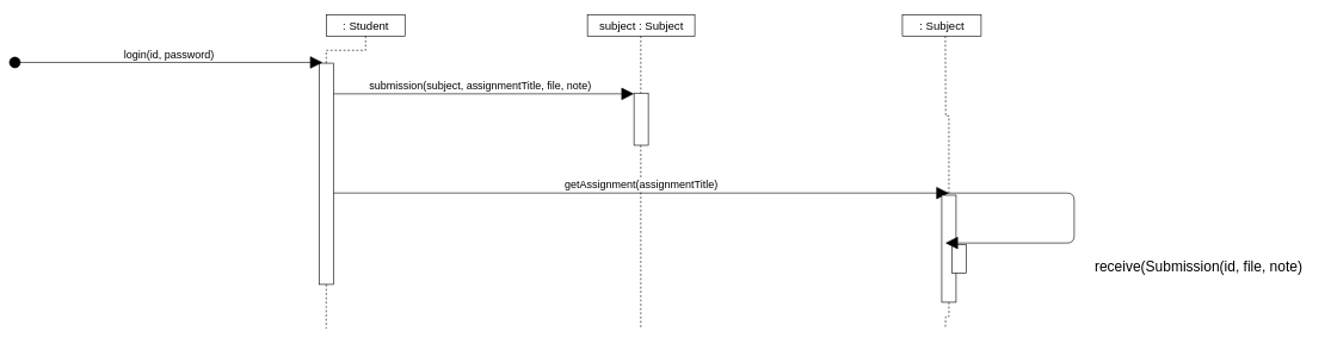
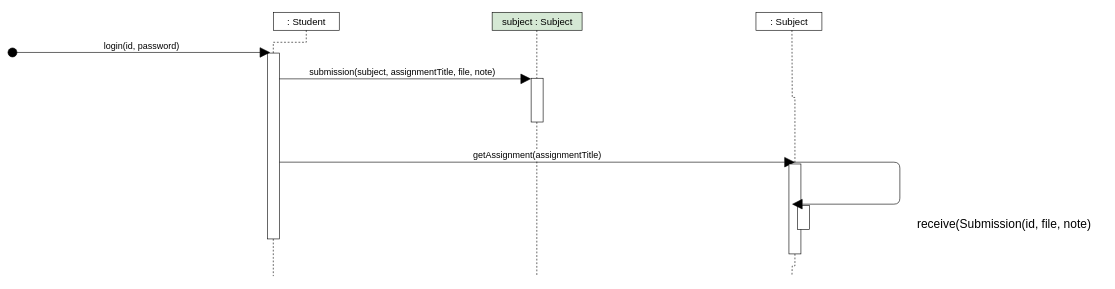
  <mxCell id="0" />
  <mxCell id="1" parent="0" />
  <mxCell id="2" style="edgeStyle=orthogonalEdgeStyle;rounded=0;orthogonalLoop=1;jettySize=auto;html=1;startArrow=none;startFill=0;startSize=15;endSize=15;endArrow=none;endFill=0;dashed=1;" parent="1" source="11" edge="1"><mxGeometry relative="1" as="geometry"><mxPoint x="455" y="460" as="targetPoint" /></mxGeometry></mxCell>
  <mxCell id="3" value="&lt;font style=&quot;font-size: 16px&quot;&gt;: Student&lt;/font&gt;" style="html=1;" parent="1" vertex="1"><mxGeometry x="455" y="20" width="110" height="30" as="geometry" /></mxCell>
  <mxCell id="4" value="&lt;font style=&quot;font-size: 15px&quot;&gt;submission(subject, assignmentTitle, file, note)&lt;/font&gt;" style="html=1;verticalAlign=bottom;endArrow=block;startArrow=none;startFill=0;endSize=15;startSize=15;" parent="1" edge="1"><mxGeometry width="80" relative="1" as="geometry"><mxPoint x="455" y="131" as="sourcePoint" /><mxPoint x="885" y="131" as="targetPoint" /><mxPoint as="offset" /></mxGeometry></mxCell>
- <mxCell id="5" value="&lt;font style=&quot;font-size: 16px&quot;&gt;subject : Subject&lt;/font&gt;" style="html=1;" parent="1" vertex="1"><mxGeometry x="820" y="20" width="150" height="30" as="geometry" /></mxCell>
+ <mxCell id="5" value="&lt;font style=&quot;font-size: 16px&quot;&gt;subject : Subject&lt;/font&gt;" style="html=1;fillColor=#d5e8d4;" parent="1" vertex="1"><mxGeometry x="820" y="20" width="150" height="30" as="geometry" /></mxCell>
  <mxCell id="6" style="edgeStyle=orthogonalEdgeStyle;rounded=0;orthogonalLoop=1;jettySize=auto;html=1;startArrow=none;startFill=0;startSize=15;endSize=15;endArrow=none;endFill=0;dashed=1;" parent="1" source="14" edge="1"><mxGeometry relative="1" as="geometry"><mxPoint x="894.5" y="460" as="targetPoint" /><mxPoint x="894.5" y="50" as="sourcePoint" /></mxGeometry></mxCell>
  <mxCell id="7" value="&lt;span style=&quot;font-size: 16px&quot;&gt;: Subject&lt;/span&gt;" style="html=1;" parent="1" vertex="1"><mxGeometry x="1260" y="20" width="110" height="30" as="geometry" /></mxCell>
  <mxCell id="8" value="&lt;font style=&quot;font-size: 15px&quot;&gt;getAssignment(assignmentTitle)&lt;/font&gt;" style="html=1;verticalAlign=bottom;endArrow=block;startArrow=none;startFill=0;endSize=15;startSize=15;exitX=1;exitY=0.587;exitDx=0;exitDy=0;exitPerimeter=0;" parent="1" source="11" edge="1"><mxGeometry width="80" relative="1" as="geometry"><mxPoint x="895" y="270" as="sourcePoint" /><mxPoint x="1325" y="270" as="targetPoint" /><mxPoint as="offset" /></mxGeometry></mxCell>
  <mxCell id="9" style="edgeStyle=orthogonalEdgeStyle;rounded=0;orthogonalLoop=1;jettySize=auto;html=1;startArrow=none;startFill=0;startSize=15;endSize=15;endArrow=none;endFill=0;dashed=1;" parent="1" source="16" edge="1"><mxGeometry relative="1" as="geometry"><mxPoint x="1320" y="460" as="targetPoint" /><mxPoint x="1320" y="50" as="sourcePoint" /></mxGeometry></mxCell>
  <mxCell id="10" value="&lt;font style=&quot;font-size: 20px&quot;&gt;receive(Submission(id, file, note)&lt;/font&gt;" style="text;html=1;resizable=0;points=[];autosize=1;align=left;verticalAlign=top;spacingTop=-4;" parent="1" vertex="1"><mxGeometry x="1527" y="358" width="310" height="20" as="geometry" /></mxCell>
  <mxCell id="11" value="" style="rounded=0;whiteSpace=wrap;html=1;" parent="1" vertex="1"><mxGeometry x="445" y="88" width="20" height="310" as="geometry" /></mxCell>
  <mxCell id="12" style="edgeStyle=orthogonalEdgeStyle;rounded=0;orthogonalLoop=1;jettySize=auto;html=1;startArrow=none;startFill=0;startSize=15;endSize=15;endArrow=none;endFill=0;dashed=1;" parent="1" source="3" target="11" edge="1"><mxGeometry relative="1" as="geometry"><mxPoint x="455" y="460" as="targetPoint" /><mxPoint x="455" y="50" as="sourcePoint" /></mxGeometry></mxCell>
  <mxCell id="13" value="&lt;font style=&quot;font-size: 15px&quot;&gt;login(id, password)&lt;/font&gt;" style="html=1;verticalAlign=bottom;endArrow=block;startArrow=oval;startFill=1;endSize=15;startSize=15;" parent="1" edge="1"><mxGeometry width="80" relative="1" as="geometry"><mxPoint x="20" y="87" as="sourcePoint" /><mxPoint x="450" y="87" as="targetPoint" /><mxPoint as="offset" /></mxGeometry></mxCell>
  <mxCell id="14" value="" style="rounded=0;whiteSpace=wrap;html=1;" parent="1" vertex="1"><mxGeometry x="885" y="130" width="20" height="73" as="geometry" /></mxCell>
  <mxCell id="15" style="edgeStyle=orthogonalEdgeStyle;rounded=0;orthogonalLoop=1;jettySize=auto;html=1;startArrow=none;startFill=0;startSize=15;endSize=15;endArrow=none;endFill=0;dashed=1;" parent="1" target="14" edge="1"><mxGeometry relative="1" as="geometry"><mxPoint x="894.5" y="460" as="targetPoint" /><mxPoint x="894.5" y="50" as="sourcePoint" /></mxGeometry></mxCell>
  <mxCell id="16" value="" style="rounded=0;whiteSpace=wrap;html=1;" parent="1" vertex="1"><mxGeometry x="1315" y="273" width="20" height="150" as="geometry" /></mxCell>
  <mxCell id="17" style="edgeStyle=orthogonalEdgeStyle;rounded=0;orthogonalLoop=1;jettySize=auto;html=1;startArrow=none;startFill=0;startSize=15;endSize=15;endArrow=none;endFill=0;dashed=1;" parent="1" target="16" edge="1"><mxGeometry relative="1" as="geometry"><mxPoint x="1320" y="460" as="targetPoint" /><mxPoint x="1320" y="50" as="sourcePoint" /></mxGeometry></mxCell>
  <mxCell id="18" value="" style="rounded=0;whiteSpace=wrap;html=1;" vertex="1" parent="1"><mxGeometry x="1329" y="342" width="20" height="40" as="geometry" /></mxCell>
  <mxCell id="19" value="" style="endArrow=block;html=1;edgeStyle=elbowEdgeStyle;endFill=1;endSize=15;startSize=15;" parent="1" edge="1"><mxGeometry width="50" height="50" relative="1" as="geometry"><mxPoint x="1320" y="270" as="sourcePoint" /><mxPoint x="1320" y="340" as="targetPoint" /><Array as="points"><mxPoint x="1500" y="350" /></Array></mxGeometry></mxCell>
